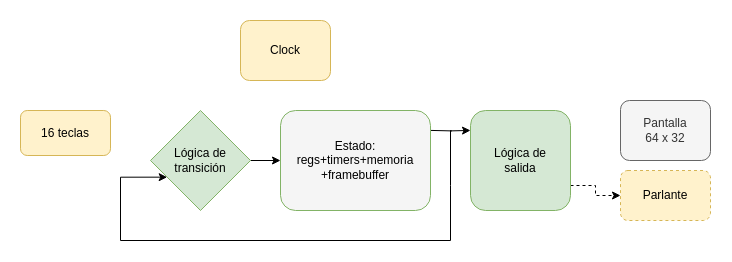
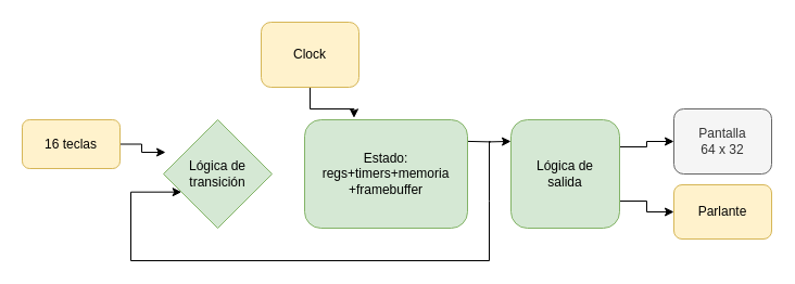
  <mxCell id="0" />
  <mxCell id="1" parent="0" />
  <mxCell id="2" style="edgeStyle=orthogonalEdgeStyle;rounded=0;orthogonalLoop=1;jettySize=auto;html=1;entryX=0;entryY=0.75;entryDx=0;entryDy=0;" edge="1" parent="1" target="12"><mxGeometry relative="1" as="geometry"><mxPoint x="450" y="130" as="sourcePoint" /><Array as="points"><mxPoint x="450" y="185" /><mxPoint x="450" y="240" /><mxPoint x="120" y="240" /><mxPoint x="120" y="185" /></Array></mxGeometry></mxCell>
  <mxCell id="3" style="edgeStyle=orthogonalEdgeStyle;rounded=0;orthogonalLoop=1;jettySize=auto;html=1;exitX=1;exitY=0.25;exitDx=0;exitDy=0;entryX=0;entryY=0.25;entryDx=0;entryDy=0;" edge="1" parent="1"><mxGeometry relative="1" as="geometry"><mxPoint x="430" y="129.92" as="sourcePoint" /><mxPoint x="470" y="129.92" as="targetPoint" /></mxGeometry></mxCell>
- <mxCell id="4" value="Estado: regs+timers+memoria&lt;br&gt;+framebuffer" style="rounded=1;whiteSpace=wrap;html=1;fillColor=#f5f5f5;strokeColor=#82b366;" parent="1" vertex="1"><mxGeometry x="280" y="110" width="150" height="100" as="geometry" /></mxCell>
+ <mxCell id="4" value="Estado: regs+timers+memoria&lt;br&gt;+framebuffer" style="rounded=1;whiteSpace=wrap;html=1;fillColor=#d5e8d4;strokeColor=#82b366;" parent="1" vertex="1"><mxGeometry x="280" y="110" width="150" height="100" as="geometry" /></mxCell>
  <mxCell id="5" value="Pantalla&lt;br&gt;64 x 32" style="rounded=1;whiteSpace=wrap;html=1;fillColor=#f5f5f5;fontColor=#333333;strokeColor=#666666;" parent="1" vertex="1"><mxGeometry x="620" y="100" width="90" height="60" as="geometry" /></mxCell>
+ <mxCell id="6" style="edgeStyle=orthogonalEdgeStyle;rounded=0;orthogonalLoop=1;jettySize=auto;html=1;exitX=0.5;exitY=1;exitDx=0;exitDy=0;entryX=0.303;entryY=-0.017;entryDx=0;entryDy=0;entryPerimeter=0;" edge="1" parent="1" source="7" target="4"><mxGeometry relative="1" as="geometry" /></mxCell>
  <mxCell id="7" value="Clock" style="rounded=1;whiteSpace=wrap;html=1;fillColor=#fff2cc;strokeColor=#d6b656;" parent="1" vertex="1"><mxGeometry x="240" y="20" width="90" height="60" as="geometry" /></mxCell>
+ <mxCell id="8" style="edgeStyle=orthogonalEdgeStyle;rounded=0;orthogonalLoop=1;jettySize=auto;html=1;exitX=1;exitY=0.5;exitDx=0;exitDy=0;entryX=0.02;entryY=0.3;entryDx=0;entryDy=0;entryPerimeter=0;" edge="1" parent="1" source="9" target="12"><mxGeometry relative="1" as="geometry" /></mxCell>
  <mxCell id="9" value="16 teclas" style="rounded=1;whiteSpace=wrap;html=1;fillColor=#fff2cc;strokeColor=#d6b656;" parent="1" vertex="1"><mxGeometry x="20" y="110" width="90" height="45" as="geometry" /></mxCell>
- <mxCell id="10" value="Parlante" style="rounded=1;whiteSpace=wrap;html=1;fillColor=#fff2cc;strokeColor=#d6b656;dashed=1;" parent="1" vertex="1"><mxGeometry x="620" y="170" width="90" height="50" as="geometry" /></mxCell>
- <mxCell id="11" style="edgeStyle=orthogonalEdgeStyle;rounded=0;orthogonalLoop=1;jettySize=auto;html=1;exitX=1;exitY=0.5;exitDx=0;exitDy=0;entryX=0;entryY=0.5;entryDx=0;entryDy=0;" edge="1" parent="1" source="12" target="4"><mxGeometry relative="1" as="geometry" /></mxCell>
+ <mxCell id="10" value="Parlante" style="rounded=1;whiteSpace=wrap;html=1;fillColor=#fff2cc;strokeColor=#d6b656;" parent="1" vertex="1"><mxGeometry x="620" y="170" width="90" height="50" as="geometry" /></mxCell>
  <mxCell id="12" value="Lógica de transición" style="rhombus;whiteSpace=wrap;html=1;fillColor=#d5e8d4;strokeColor=#82b366;" vertex="1" parent="1"><mxGeometry x="150" y="110" width="100" height="100" as="geometry" /></mxCell>
- <mxCell id="14" style="edgeStyle=orthogonalEdgeStyle;rounded=0;orthogonalLoop=1;jettySize=auto;html=1;exitX=1;exitY=0.75;exitDx=0;exitDy=0;entryX=0;entryY=0.5;entryDx=0;entryDy=0;dashed=1;" edge="1" parent="1" source="15" target="10"><mxGeometry relative="1" as="geometry" /></mxCell>
+ <mxCell id="13" style="edgeStyle=orthogonalEdgeStyle;rounded=0;orthogonalLoop=1;jettySize=auto;html=1;exitX=1;exitY=0.25;exitDx=0;exitDy=0;entryX=0;entryY=0.5;entryDx=0;entryDy=0;" edge="1" parent="1" source="15" target="5"><mxGeometry relative="1" as="geometry" /></mxCell>
+ <mxCell id="14" style="edgeStyle=orthogonalEdgeStyle;rounded=0;orthogonalLoop=1;jettySize=auto;html=1;exitX=1;exitY=0.75;exitDx=0;exitDy=0;entryX=0;entryY=0.5;entryDx=0;entryDy=0;" edge="1" parent="1" source="15" target="10"><mxGeometry relative="1" as="geometry" /></mxCell>
  <mxCell id="15" value="Lógica de&lt;br&gt;salida" style="rounded=1;whiteSpace=wrap;html=1;fillColor=#d5e8d4;strokeColor=#82b366;" vertex="1" parent="1"><mxGeometry x="470" y="110" width="100" height="100" as="geometry" /></mxCell>
